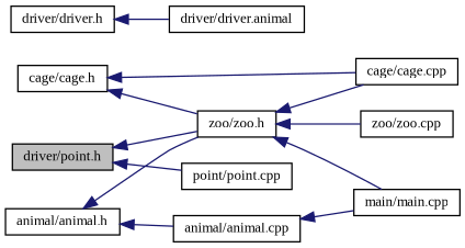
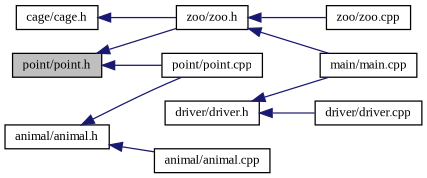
  digraph {
    fontname="Liberation Serif"
    rankdir=LR
    node [color=black fillcolor=white fontname="Liberation Serif" fontsize=10 shape=record style=filled]
    edge [color=midnightblue dir=back fontname="Liberation Serif" fontsize=10 labelfontname=Helvetica labelfontsize=10 style=solid]
-   n1 [fillcolor=grey75 fontcolor=black height=0.2 label="driver/point.h" width=0.4]
+   n1 [fillcolor=grey75 fontcolor=black height=0.2 label="point/point.h" width=0.4]
    n2 [height=0.2 label="zoo/zoo.h" width=0.4]
    n3 [height=0.2 label="point/point.cpp" width=0.4]
    n4 [height=0.2 label="animal/animal.h" width=0.4]
    n5 [height=0.2 label="animal/animal.cpp" width=0.4]
    n6 [height=0.2 label="cage/cage.h" width=0.4]
-   n7 [height=0.2 label="cage/cage.cpp" width=0.4]
    n8 [height=0.2 label="main/main.cpp" width=0.4]
    n9 [height=0.2 label="zoo/zoo.cpp" width=0.4]
    n10 [height=0.2 label="driver/driver.h" width=0.4]
-   n11 [height=0.2 label="driver/driver.animal" width=0.4]
+   n11 [height=0.2 label="driver/driver.cpp" width=0.4]
    n1 -> n2
    n1 -> n3
-   n2 -> n7
    n2 -> n8
    n2 -> n9
-   n4 -> n2
+   n4 -> n3
    n4 -> n5
    n6 -> n2
-   n6 -> n7
-   n5 -> n8
+   n10 -> n8
    n10 -> n11
  }
